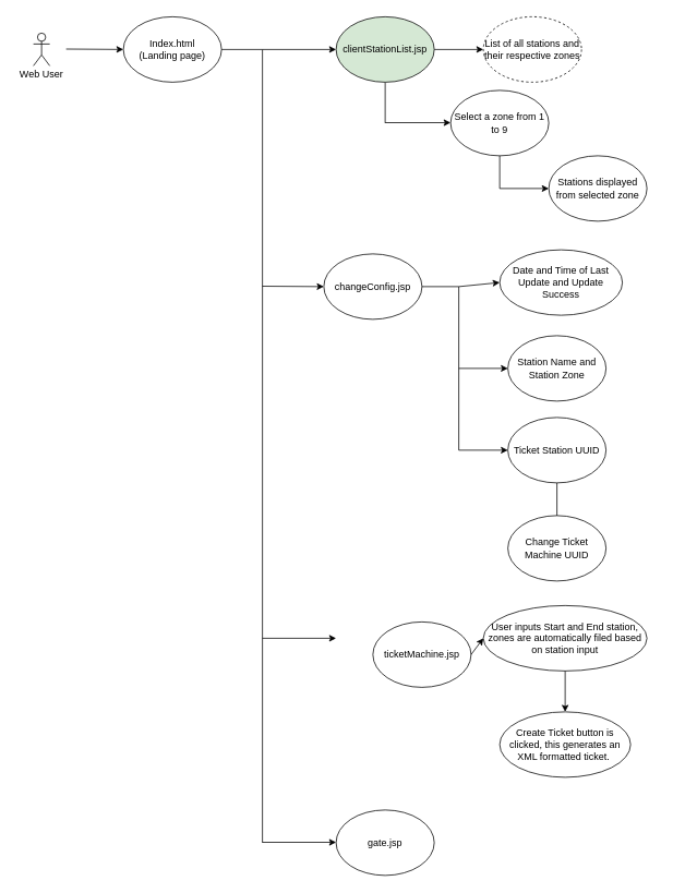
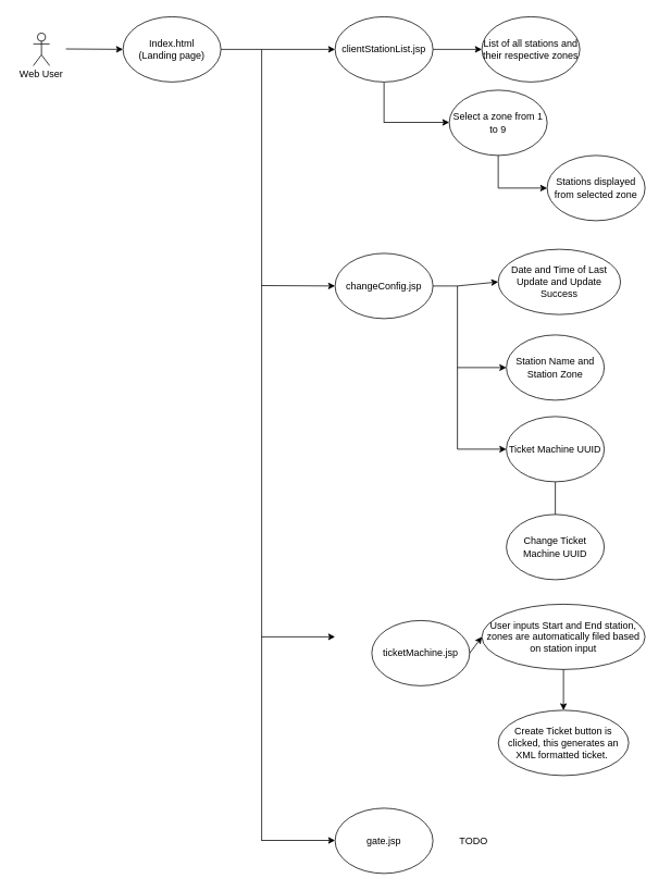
  <mxCell id="0" />
  <mxCell id="1" parent="0" />
  <mxCell id="2" value="" style="group" vertex="1" connectable="0" parent="1"><mxGeometry x="20" y="40" width="110" height="60" as="geometry" /></mxCell>
  <mxCell id="3" value="" style="endArrow=classic;html=1;entryX=0;entryY=0.5;entryDx=0;entryDy=0;" edge="1" parent="2" target="7"><mxGeometry width="50" height="50" relative="1" as="geometry"><mxPoint x="60" y="19.5" as="sourcePoint" /><mxPoint x="110" y="19.5" as="targetPoint" /></mxGeometry></mxCell>
  <mxCell id="4" value="" style="group" vertex="1" connectable="0" parent="2"><mxGeometry width="60" height="60" as="geometry" /></mxCell>
  <mxCell id="5" value="Actor" style="shape=umlActor;verticalLabelPosition=bottom;labelBackgroundColor=#ffffff;verticalAlign=top;html=1;outlineConnect=0;fontColor=none;noLabel=1;" vertex="1" parent="4"><mxGeometry x="20" width="20" height="40" as="geometry" /></mxCell>
  <mxCell id="6" value="Web User" style="text;html=1;strokeColor=none;fillColor=none;align=center;verticalAlign=middle;whiteSpace=wrap;rounded=0;fontColor=none;" vertex="1" parent="4"><mxGeometry y="40" width="60" height="20" as="geometry" /></mxCell>
  <mxCell id="7" value="Index.html&lt;br&gt;(Landing page)" style="ellipse;whiteSpace=wrap;html=1;" vertex="1" parent="1"><mxGeometry x="150" y="20" width="120" height="80" as="geometry" /></mxCell>
  <mxCell id="8" value="" style="group" vertex="1" connectable="0" parent="1"><mxGeometry x="270" y="20" width="530" height="940" as="geometry" /></mxCell>
  <mxCell id="9" value="" style="endArrow=classic;html=1;fontColor=none;exitX=1;exitY=0.5;exitDx=0;exitDy=0;" edge="1" parent="8" source="24"><mxGeometry width="50" height="50" relative="1" as="geometry"><mxPoint x="90" y="220" as="sourcePoint" /><mxPoint x="320" y="40" as="targetPoint" /></mxGeometry></mxCell>
- <mxCell id="10" value="List of all stations and their respective zones" style="ellipse;whiteSpace=wrap;html=1;fontColor=none;dashed=1;" vertex="1" parent="8"><mxGeometry x="320" width="120" height="80" as="geometry" /></mxCell>
+ <mxCell id="10" value="List of all stations and their respective zones" style="ellipse;whiteSpace=wrap;html=1;fontColor=none;" vertex="1" parent="8"><mxGeometry x="320" width="120" height="80" as="geometry" /></mxCell>
  <mxCell id="11" value="" style="endArrow=none;html=1;fontColor=none;entryX=0.5;entryY=1;entryDx=0;entryDy=0;" edge="1" parent="8" target="24"><mxGeometry width="50" height="50" relative="1" as="geometry"><mxPoint x="200" y="130" as="sourcePoint" /><mxPoint x="200" y="90" as="targetPoint" /></mxGeometry></mxCell>
  <mxCell id="12" value="" style="endArrow=classic;html=1;fontColor=none;" edge="1" parent="8"><mxGeometry width="50" height="50" relative="1" as="geometry"><mxPoint x="200" y="129.5" as="sourcePoint" /><mxPoint x="280" y="129.5" as="targetPoint" /></mxGeometry></mxCell>
  <mxCell id="13" value="Select a zone from 1 to 9" style="ellipse;whiteSpace=wrap;html=1;fontColor=none;" vertex="1" parent="8"><mxGeometry x="280" y="90" width="120" height="80" as="geometry" /></mxCell>
  <mxCell id="14" value="" style="endArrow=none;html=1;fontColor=none;entryX=0.5;entryY=1;entryDx=0;entryDy=0;" edge="1" parent="8" target="13"><mxGeometry width="50" height="50" relative="1" as="geometry"><mxPoint x="340" y="210" as="sourcePoint" /><mxPoint x="260" y="170" as="targetPoint" /></mxGeometry></mxCell>
  <mxCell id="15" value="" style="endArrow=classic;html=1;fontColor=none;" edge="1" parent="8" target="16"><mxGeometry width="50" height="50" relative="1" as="geometry"><mxPoint x="340" y="210" as="sourcePoint" /><mxPoint x="400" y="210" as="targetPoint" /></mxGeometry></mxCell>
  <mxCell id="16" value="Stations displayed from selected zone" style="ellipse;whiteSpace=wrap;html=1;" vertex="1" parent="8"><mxGeometry x="400" y="170" width="120" height="80" as="geometry" /></mxCell>
  <mxCell id="17" value="" style="endArrow=classic;html=1;" edge="1" parent="8"><mxGeometry width="50" height="50" relative="1" as="geometry"><mxPoint x="50" y="760" as="sourcePoint" /><mxPoint x="140" y="760" as="targetPoint" /></mxGeometry></mxCell>
  <mxCell id="18" value="ticketMachine.jsp" style="ellipse;whiteSpace=wrap;html=1;" vertex="1" parent="8"><mxGeometry x="185" y="740" width="120" height="80" as="geometry" /></mxCell>
- <mxCell id="19" value="changeConfig.jsp" style="ellipse;whiteSpace=wrap;html=1;" vertex="1" parent="8"><mxGeometry x="125" y="290" width="120" height="80" as="geometry" /></mxCell>
+ <mxCell id="19" value="changeConfig.jsp" style="ellipse;whiteSpace=wrap;html=1;" vertex="1" parent="8"><mxGeometry x="140" y="290" width="120" height="80" as="geometry" /></mxCell>
  <mxCell id="20" value="" style="endArrow=classic;html=1;entryX=0;entryY=0.5;entryDx=0;entryDy=0;" edge="1" parent="8" target="19"><mxGeometry width="50" height="50" relative="1" as="geometry"><mxPoint x="50" y="329.5" as="sourcePoint" /><mxPoint x="130" y="329.5" as="targetPoint" /></mxGeometry></mxCell>
  <mxCell id="21" value="" style="endArrow=classic;html=1;entryX=0;entryY=0.5;entryDx=0;entryDy=0;" edge="1" parent="8" target="24"><mxGeometry width="50" height="50" relative="1" as="geometry"><mxPoint x="50" y="40" as="sourcePoint" /><mxPoint x="130" y="40" as="targetPoint" /></mxGeometry></mxCell>
  <mxCell id="22" value="" style="group" vertex="1" connectable="0" parent="8"><mxGeometry x="140" width="120" height="80" as="geometry" /></mxCell>
  <mxCell id="23" value="" style="group" vertex="1" connectable="0" parent="22"><mxGeometry width="120" height="80" as="geometry" /></mxCell>
- <mxCell id="24" value="clientStationList.jsp" style="ellipse;whiteSpace=wrap;html=1;fillColor=#d5e8d4;" vertex="1" parent="23"><mxGeometry width="120" height="80" as="geometry" /></mxCell>
+ <mxCell id="24" value="clientStationList.jsp" style="ellipse;whiteSpace=wrap;html=1;" vertex="1" parent="23"><mxGeometry width="120" height="80" as="geometry" /></mxCell>
  <mxCell id="25" value="" style="group" vertex="1" connectable="0" parent="8"><mxGeometry y="40" width="50" height="850" as="geometry" /></mxCell>
  <mxCell id="26" value="" style="endArrow=none;html=1;" edge="1" parent="25"><mxGeometry width="50" height="50" relative="1" as="geometry"><mxPoint as="sourcePoint" /><mxPoint x="50" as="targetPoint" /></mxGeometry></mxCell>
  <mxCell id="27" value="" style="endArrow=none;html=1;" edge="1" parent="25"><mxGeometry width="50" height="50" relative="1" as="geometry"><mxPoint x="50" y="970" as="sourcePoint" /><mxPoint x="50" as="targetPoint" /></mxGeometry></mxCell>
  <mxCell id="28" value="" style="endArrow=classic;html=1;fontColor=none;entryX=0;entryY=0.5;entryDx=0;entryDy=0;" edge="1" parent="8" target="29"><mxGeometry width="50" height="50" relative="1" as="geometry"><mxPoint x="290" y="330" as="sourcePoint" /><mxPoint x="340" y="330" as="targetPoint" /></mxGeometry></mxCell>
  <mxCell id="29" value="Date and Time of Last Update and Update Success" style="ellipse;whiteSpace=wrap;html=1;" vertex="1" parent="8"><mxGeometry x="340" y="285" width="150" height="80" as="geometry" /></mxCell>
  <mxCell id="30" value="" style="endArrow=none;html=1;fontColor=none;exitX=1;exitY=0.5;exitDx=0;exitDy=0;" edge="1" parent="8" source="19"><mxGeometry width="50" height="50" relative="1" as="geometry"><mxPoint x="120" y="270" as="sourcePoint" /><mxPoint x="290" y="330" as="targetPoint" /></mxGeometry></mxCell>
  <mxCell id="31" value="" style="endArrow=none;html=1;fontColor=none;" edge="1" parent="8"><mxGeometry width="50" height="50" relative="1" as="geometry"><mxPoint x="290" y="330" as="sourcePoint" /><mxPoint x="290" y="530" as="targetPoint" /></mxGeometry></mxCell>
  <mxCell id="32" value="" style="endArrow=classic;html=1;fontColor=none;entryX=0;entryY=0.5;entryDx=0;entryDy=0;" edge="1" parent="8" target="33"><mxGeometry width="50" height="50" relative="1" as="geometry"><mxPoint x="290" y="430" as="sourcePoint" /><mxPoint x="340" y="430" as="targetPoint" /></mxGeometry></mxCell>
  <mxCell id="33" value="Station Name and Station Zone" style="ellipse;whiteSpace=wrap;html=1;" vertex="1" parent="8"><mxGeometry x="350" y="390" width="120" height="80" as="geometry" /></mxCell>
  <mxCell id="34" value="" style="endArrow=classic;html=1;fontColor=none;entryX=0;entryY=0.5;entryDx=0;entryDy=0;" edge="1" parent="8" target="35"><mxGeometry width="50" height="50" relative="1" as="geometry"><mxPoint x="290" y="530" as="sourcePoint" /><mxPoint x="350" y="530" as="targetPoint" /></mxGeometry></mxCell>
- <mxCell id="35" value="Ticket Station UUID" style="ellipse;whiteSpace=wrap;html=1;" vertex="1" parent="8"><mxGeometry x="350" y="490" width="120" height="80" as="geometry" /></mxCell>
+ <mxCell id="35" value="Ticket Machine UUID" style="ellipse;whiteSpace=wrap;html=1;" vertex="1" parent="8"><mxGeometry x="350" y="490" width="120" height="80" as="geometry" /></mxCell>
  <mxCell id="36" value="" style="endArrow=none;html=1;fontColor=none;exitX=0.5;exitY=1;exitDx=0;exitDy=0;entryX=0.5;entryY=0;entryDx=0;entryDy=0;" edge="1" parent="8" source="35" target="37"><mxGeometry width="50" height="50" relative="1" as="geometry"><mxPoint x="420" y="610" as="sourcePoint" /><mxPoint x="410" y="610" as="targetPoint" /></mxGeometry></mxCell>
  <mxCell id="37" value="Change Ticket Machine UUID" style="ellipse;whiteSpace=wrap;html=1;fontColor=none;" vertex="1" parent="8"><mxGeometry x="350" y="610" width="120" height="80" as="geometry" /></mxCell>
  <mxCell id="38" value="User inputs Start and End station, zones are automatically filed based on station input" style="ellipse;whiteSpace=wrap;html=1;fontColor=none;" vertex="1" parent="8"><mxGeometry x="320" y="720" width="200" height="80" as="geometry" /></mxCell>
  <mxCell id="39" value="Create Ticket button is clicked, this generates an XML formatted ticket.&amp;nbsp;" style="ellipse;whiteSpace=wrap;html=1;fontColor=none;" vertex="1" parent="8"><mxGeometry x="340" y="850" width="160" height="80" as="geometry" /></mxCell>
  <mxCell id="40" value="" style="endArrow=classic;html=1;fontColor=none;exitX=0.5;exitY=1;exitDx=0;exitDy=0;" edge="1" parent="8" source="38"><mxGeometry width="50" height="50" relative="1" as="geometry"><mxPoint x="210" y="910" as="sourcePoint" /><mxPoint x="420" y="850" as="targetPoint" /></mxGeometry></mxCell>
  <mxCell id="41" value="gate.jsp" style="ellipse;whiteSpace=wrap;html=1;" vertex="1" parent="1"><mxGeometry x="410" y="990" width="120" height="80" as="geometry" /></mxCell>
  <mxCell id="42" value="" style="endArrow=classic;html=1;fontColor=none;exitX=1;exitY=0.5;exitDx=0;exitDy=0;" edge="1" parent="1" source="18"><mxGeometry width="50" height="50" relative="1" as="geometry"><mxPoint x="400" y="690" as="sourcePoint" /><mxPoint x="590" y="780" as="targetPoint" /></mxGeometry></mxCell>
  <mxCell id="43" value="" style="endArrow=classic;html=1;" edge="1" parent="1"><mxGeometry width="50" height="50" relative="1" as="geometry"><mxPoint x="320" y="1029.5" as="sourcePoint" /><mxPoint x="410" y="1029.5" as="targetPoint" /></mxGeometry></mxCell>
+ <mxCell id="44" value="TODO" style="text;html=1;strokeColor=none;fillColor=none;align=center;verticalAlign=middle;whiteSpace=wrap;rounded=0;fontColor=none;" vertex="1" parent="1"><mxGeometry x="560" y="1020" width="40" height="20" as="geometry" /></mxCell>
